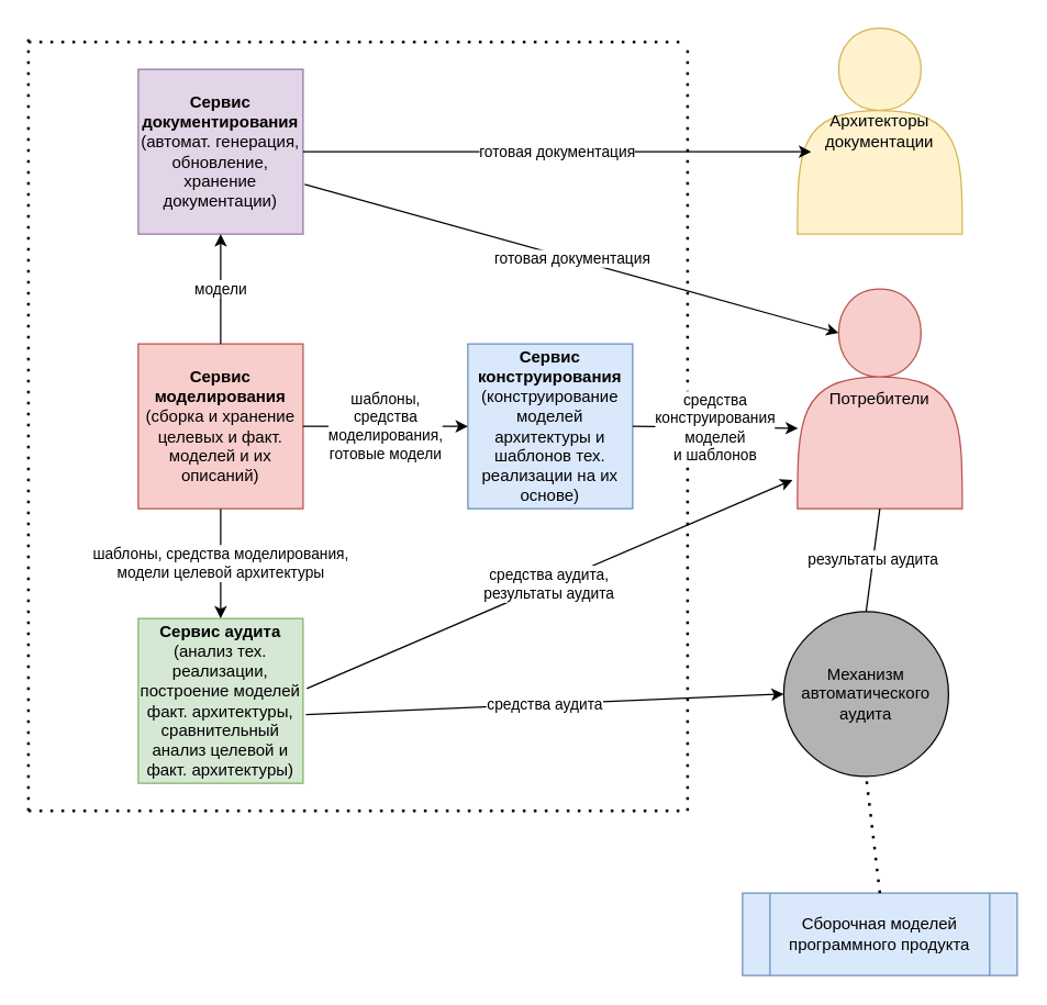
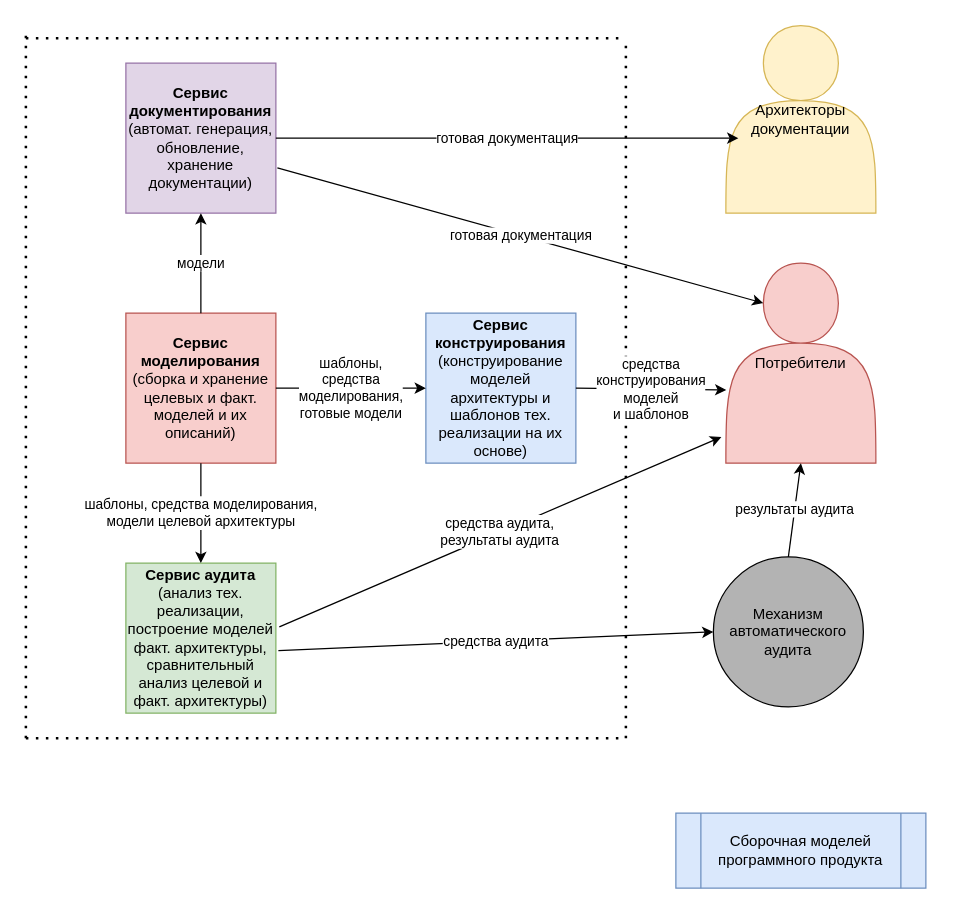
  <mxCell id="0" />
  <mxCell id="1" parent="0" />
  <mxCell id="2" value="&lt;b&gt;Сервис моделирования&lt;/b&gt; (сборка и хранение целевых и факт. моделей и их описаний)" style="whiteSpace=wrap;html=1;aspect=fixed;fillColor=#f8cecc;strokeColor=#b85450;" parent="1" vertex="1"><mxGeometry x="100" y="250" width="120" height="120" as="geometry" /></mxCell>
  <mxCell id="3" value="&lt;b&gt;Сервис аудита&lt;/b&gt; (анализ тех. реализации, построение моделей факт. архитектуры, сравнительный анализ целевой и факт. архитектуры)" style="whiteSpace=wrap;html=1;aspect=fixed;fillColor=#d5e8d4;strokeColor=#82b366;" parent="1" vertex="1"><mxGeometry x="100" y="450" width="120" height="120" as="geometry" /></mxCell>
  <mxCell id="4" value="шаблоны, средства моделирования,&lt;br&gt;модели целевой архитектуры" style="endArrow=classic;html=1;exitX=0.5;exitY=1;exitDx=0;exitDy=0;entryX=0.5;entryY=0;entryDx=0;entryDy=0;" parent="1" source="2" target="3" edge="1"><mxGeometry width="50" height="50" relative="1" as="geometry"><mxPoint x="150" y="470" as="sourcePoint" /><mxPoint x="200" y="420" as="targetPoint" /></mxGeometry></mxCell>
  <mxCell id="5" value="&lt;b&gt;Сервис конструирования&lt;/b&gt; (конструирование моделей архитектуры и шаблонов тех. реализации на их основе)" style="whiteSpace=wrap;html=1;aspect=fixed;fillColor=#dae8fc;strokeColor=#6c8ebf;" parent="1" vertex="1"><mxGeometry x="340" y="250" width="120" height="120" as="geometry" /></mxCell>
  <mxCell id="6" value="шаблоны, &lt;br&gt;средства &lt;br&gt;моделирования,&lt;br&gt;готовые модели" style="endArrow=classic;html=1;exitX=1;exitY=0.5;exitDx=0;exitDy=0;" parent="1" source="2" edge="1"><mxGeometry width="50" height="50" relative="1" as="geometry"><mxPoint x="130" y="230" as="sourcePoint" /><mxPoint x="340" y="310" as="targetPoint" /></mxGeometry></mxCell>
  <mxCell id="7" value="&lt;b&gt;Сервис документирования&lt;/b&gt;&lt;br&gt;(автомат. генерация, обновление, хранение документации)" style="whiteSpace=wrap;html=1;aspect=fixed;fillColor=#e1d5e7;strokeColor=#9673a6;" parent="1" vertex="1"><mxGeometry x="100" y="50" width="120" height="120" as="geometry" /></mxCell>
  <mxCell id="8" value="" style="endArrow=none;dashed=1;html=1;dashPattern=1 3;strokeWidth=2;" parent="1" edge="1"><mxGeometry width="50" height="50" relative="1" as="geometry"><mxPoint x="20" y="590" as="sourcePoint" /><mxPoint x="20" y="26.8" as="targetPoint" /></mxGeometry></mxCell>
  <mxCell id="9" value="" style="endArrow=none;dashed=1;html=1;dashPattern=1 3;strokeWidth=2;" parent="1" edge="1"><mxGeometry width="50" height="50" relative="1" as="geometry"><mxPoint x="20" y="590" as="sourcePoint" /><mxPoint x="500" y="590" as="targetPoint" /></mxGeometry></mxCell>
  <mxCell id="10" value="" style="endArrow=none;dashed=1;html=1;dashPattern=1 3;strokeWidth=2;" parent="1" edge="1"><mxGeometry width="50" height="50" relative="1" as="geometry"><mxPoint x="500" y="590" as="sourcePoint" /><mxPoint x="500" y="30" as="targetPoint" /></mxGeometry></mxCell>
  <mxCell id="11" value="" style="endArrow=none;dashed=1;html=1;dashPattern=1 3;strokeWidth=2;" parent="1" edge="1"><mxGeometry width="50" height="50" relative="1" as="geometry"><mxPoint x="20" y="30" as="sourcePoint" /><mxPoint x="500" y="30" as="targetPoint" /></mxGeometry></mxCell>
  <mxCell id="12" value="Потребители" style="shape=actor;whiteSpace=wrap;html=1;fillColor=#f8cecc;strokeColor=#b85450;" parent="1" vertex="1"><mxGeometry x="580" y="210" width="120" height="160" as="geometry" /></mxCell>
  <mxCell id="13" value="Архитекторы документации" style="shape=actor;whiteSpace=wrap;html=1;fillColor=#fff2cc;strokeColor=#d6b656;" parent="1" vertex="1"><mxGeometry x="580" y="20" width="120" height="150" as="geometry" /></mxCell>
  <mxCell id="14" value="модели" style="endArrow=classic;html=1;exitX=0.5;exitY=0;exitDx=0;exitDy=0;entryX=0.5;entryY=1;entryDx=0;entryDy=0;" parent="1" source="2" target="7" edge="1"><mxGeometry width="50" height="50" relative="1" as="geometry"><mxPoint x="150" y="240" as="sourcePoint" /><mxPoint x="200" y="190" as="targetPoint" /></mxGeometry></mxCell>
  <mxCell id="15" value="готовая документация" style="endArrow=classic;html=1;exitX=1;exitY=0.5;exitDx=0;exitDy=0;" parent="1" source="7" edge="1"><mxGeometry width="50" height="50" relative="1" as="geometry"><mxPoint x="350" y="160" as="sourcePoint" /><mxPoint x="590" y="110" as="targetPoint" /></mxGeometry></mxCell>
  <mxCell id="16" value="готовая документация" style="endArrow=classic;html=1;exitX=1.01;exitY=0.698;exitDx=0;exitDy=0;exitPerimeter=0;entryX=0.25;entryY=0.2;entryDx=0;entryDy=0;entryPerimeter=0;" parent="1" source="7" target="12" edge="1"><mxGeometry width="50" height="50" relative="1" as="geometry"><mxPoint x="340" y="200" as="sourcePoint" /><mxPoint x="390" y="150" as="targetPoint" /></mxGeometry></mxCell>
  <mxCell id="17" value="средства&lt;br&gt;конструирования&lt;br&gt;моделей &lt;br&gt;и шаблонов" style="endArrow=classic;html=1;exitX=1;exitY=0.5;exitDx=0;exitDy=0;entryX=0.003;entryY=0.634;entryDx=0;entryDy=0;entryPerimeter=0;" parent="1" source="5" target="12" edge="1"><mxGeometry width="50" height="50" relative="1" as="geometry"><mxPoint x="520" y="330" as="sourcePoint" /><mxPoint x="570" y="280" as="targetPoint" /></mxGeometry></mxCell>
  <mxCell id="18" value="средства аудита,&lt;br&gt;результаты аудита" style="endArrow=classic;html=1;exitX=1.023;exitY=0.425;exitDx=0;exitDy=0;entryX=-0.03;entryY=0.869;entryDx=0;entryDy=0;entryPerimeter=0;exitPerimeter=0;" parent="1" source="3" target="12" edge="1"><mxGeometry width="50" height="50" relative="1" as="geometry"><mxPoint x="310" y="510" as="sourcePoint" /><mxPoint x="360" y="460" as="targetPoint" /></mxGeometry></mxCell>
  <mxCell id="19" value="Механизм автоматического аудита" style="ellipse;whiteSpace=wrap;html=1;aspect=fixed;fillColor=#B3B3B3;" parent="1" vertex="1"><mxGeometry x="570" y="445" width="120" height="120" as="geometry" /></mxCell>
  <mxCell id="20" value="средства аудита" style="endArrow=classic;html=1;entryX=0;entryY=0.5;entryDx=0;entryDy=0;" parent="1" target="19" edge="1"><mxGeometry width="50" height="50" relative="1" as="geometry"><mxPoint x="222" y="520" as="sourcePoint" /><mxPoint x="390" y="510" as="targetPoint" /></mxGeometry></mxCell>
- <mxCell id="21" value="результаты аудита" style="endArrow=none;html=1;exitX=0.5;exitY=0;exitDx=0;exitDy=0;entryX=0.5;entryY=1;entryDx=0;entryDy=0;" parent="1" source="19" target="12" edge="1"><mxGeometry width="50" height="50" relative="1" as="geometry"><mxPoint x="610" y="430" as="sourcePoint" /><mxPoint x="660" y="380" as="targetPoint" /></mxGeometry></mxCell>
+ <mxCell id="21" value="результаты аудита" style="endArrow=classic;html=1;exitX=0.5;exitY=0;exitDx=0;exitDy=0;entryX=0.5;entryY=1;entryDx=0;entryDy=0;" parent="1" source="19" target="12" edge="1"><mxGeometry width="50" height="50" relative="1" as="geometry"><mxPoint x="610" y="430" as="sourcePoint" /><mxPoint x="660" y="380" as="targetPoint" /></mxGeometry></mxCell>
  <mxCell id="22" value="Сборочная моделей&lt;br&gt;программного продукта" style="shape=process;whiteSpace=wrap;html=1;backgroundOutline=1;fillColor=#dae8fc;strokeColor=#6c8ebf;" parent="1" vertex="1"><mxGeometry x="540" y="650" width="200" height="60" as="geometry" /></mxCell>
- <mxCell id="23" value="" style="endArrow=none;dashed=1;html=1;dashPattern=1 3;strokeWidth=2;entryX=0.5;entryY=1;entryDx=0;entryDy=0;exitX=0.5;exitY=0;exitDx=0;exitDy=0;" parent="1" source="22" target="19" edge="1"><mxGeometry width="50" height="50" relative="1" as="geometry"><mxPoint x="630" y="660" as="sourcePoint" /><mxPoint x="680" y="610" as="targetPoint" /></mxGeometry></mxCell>
